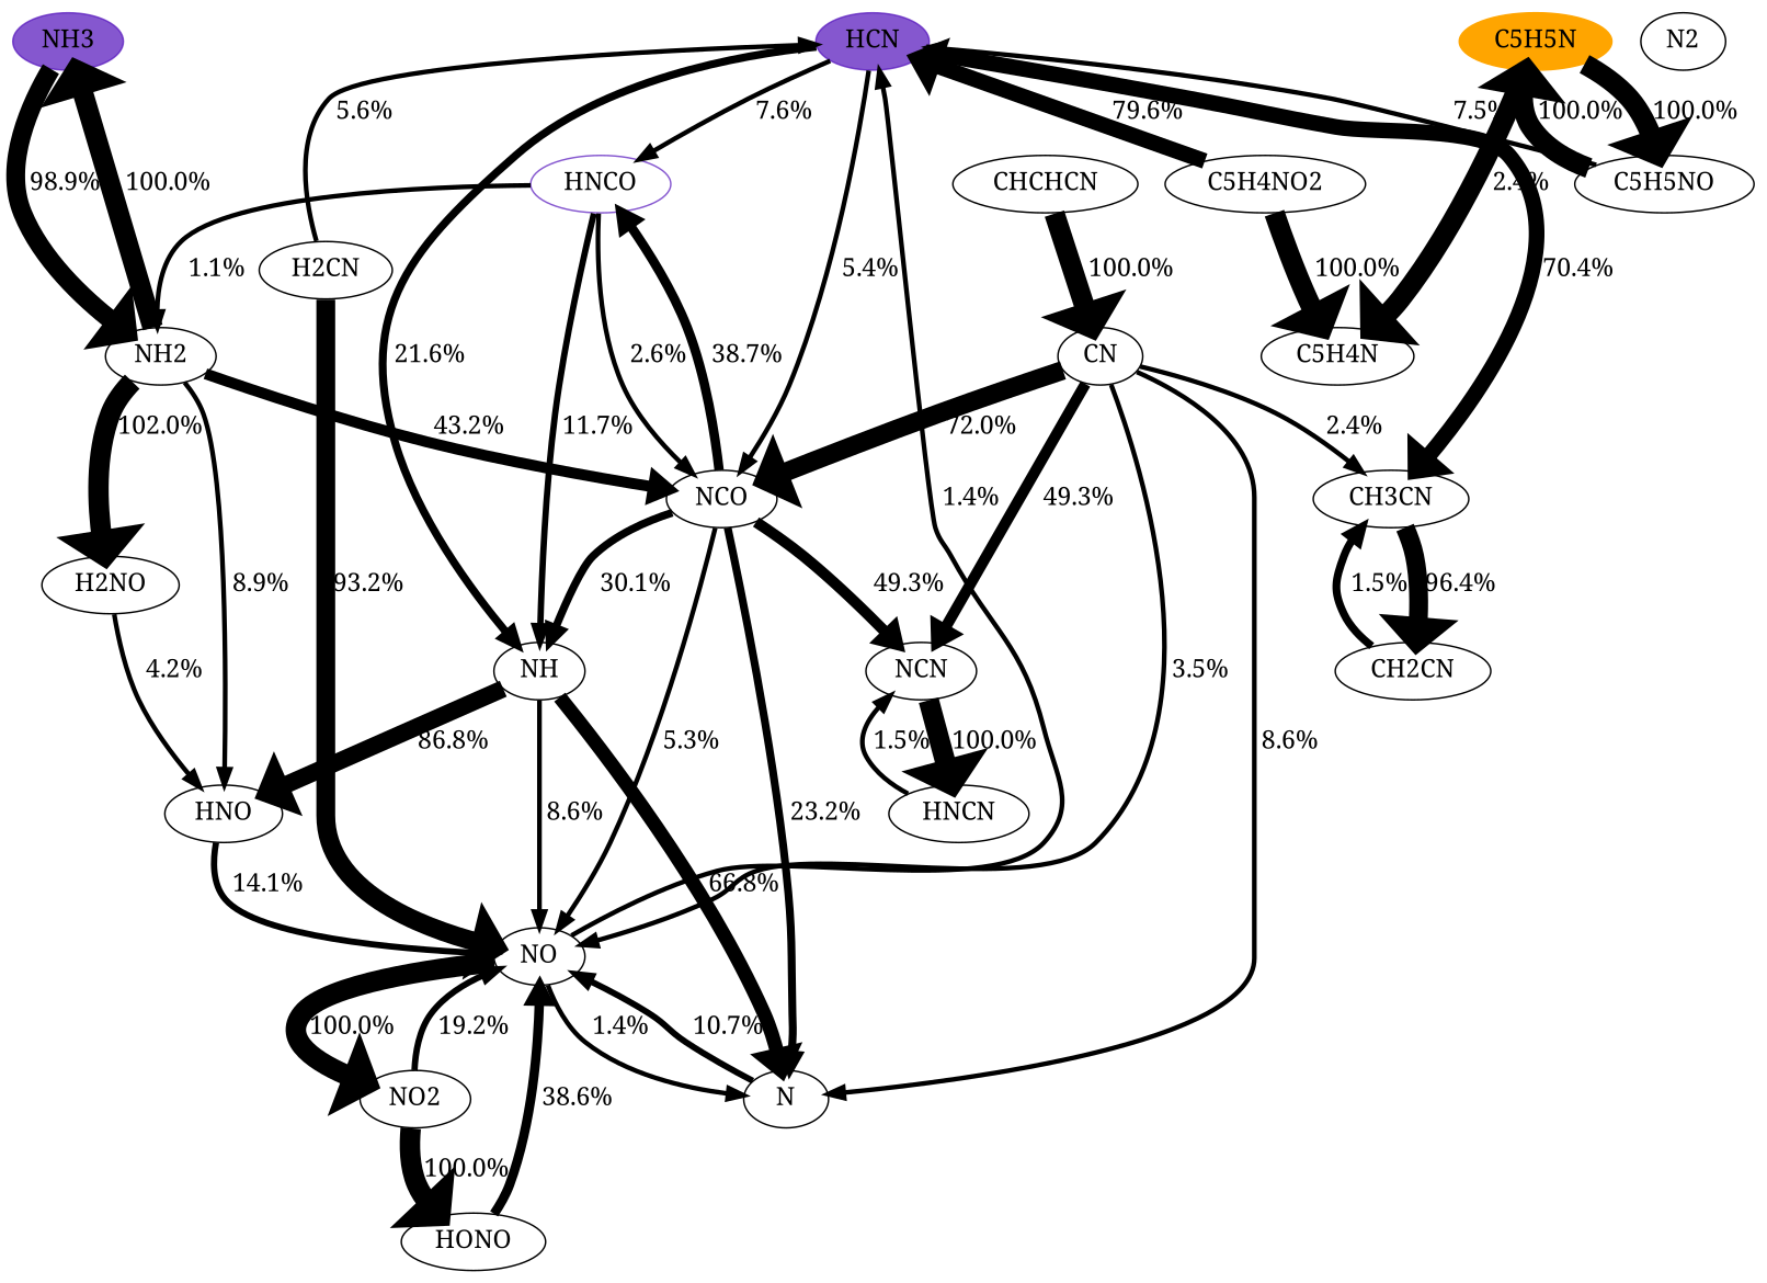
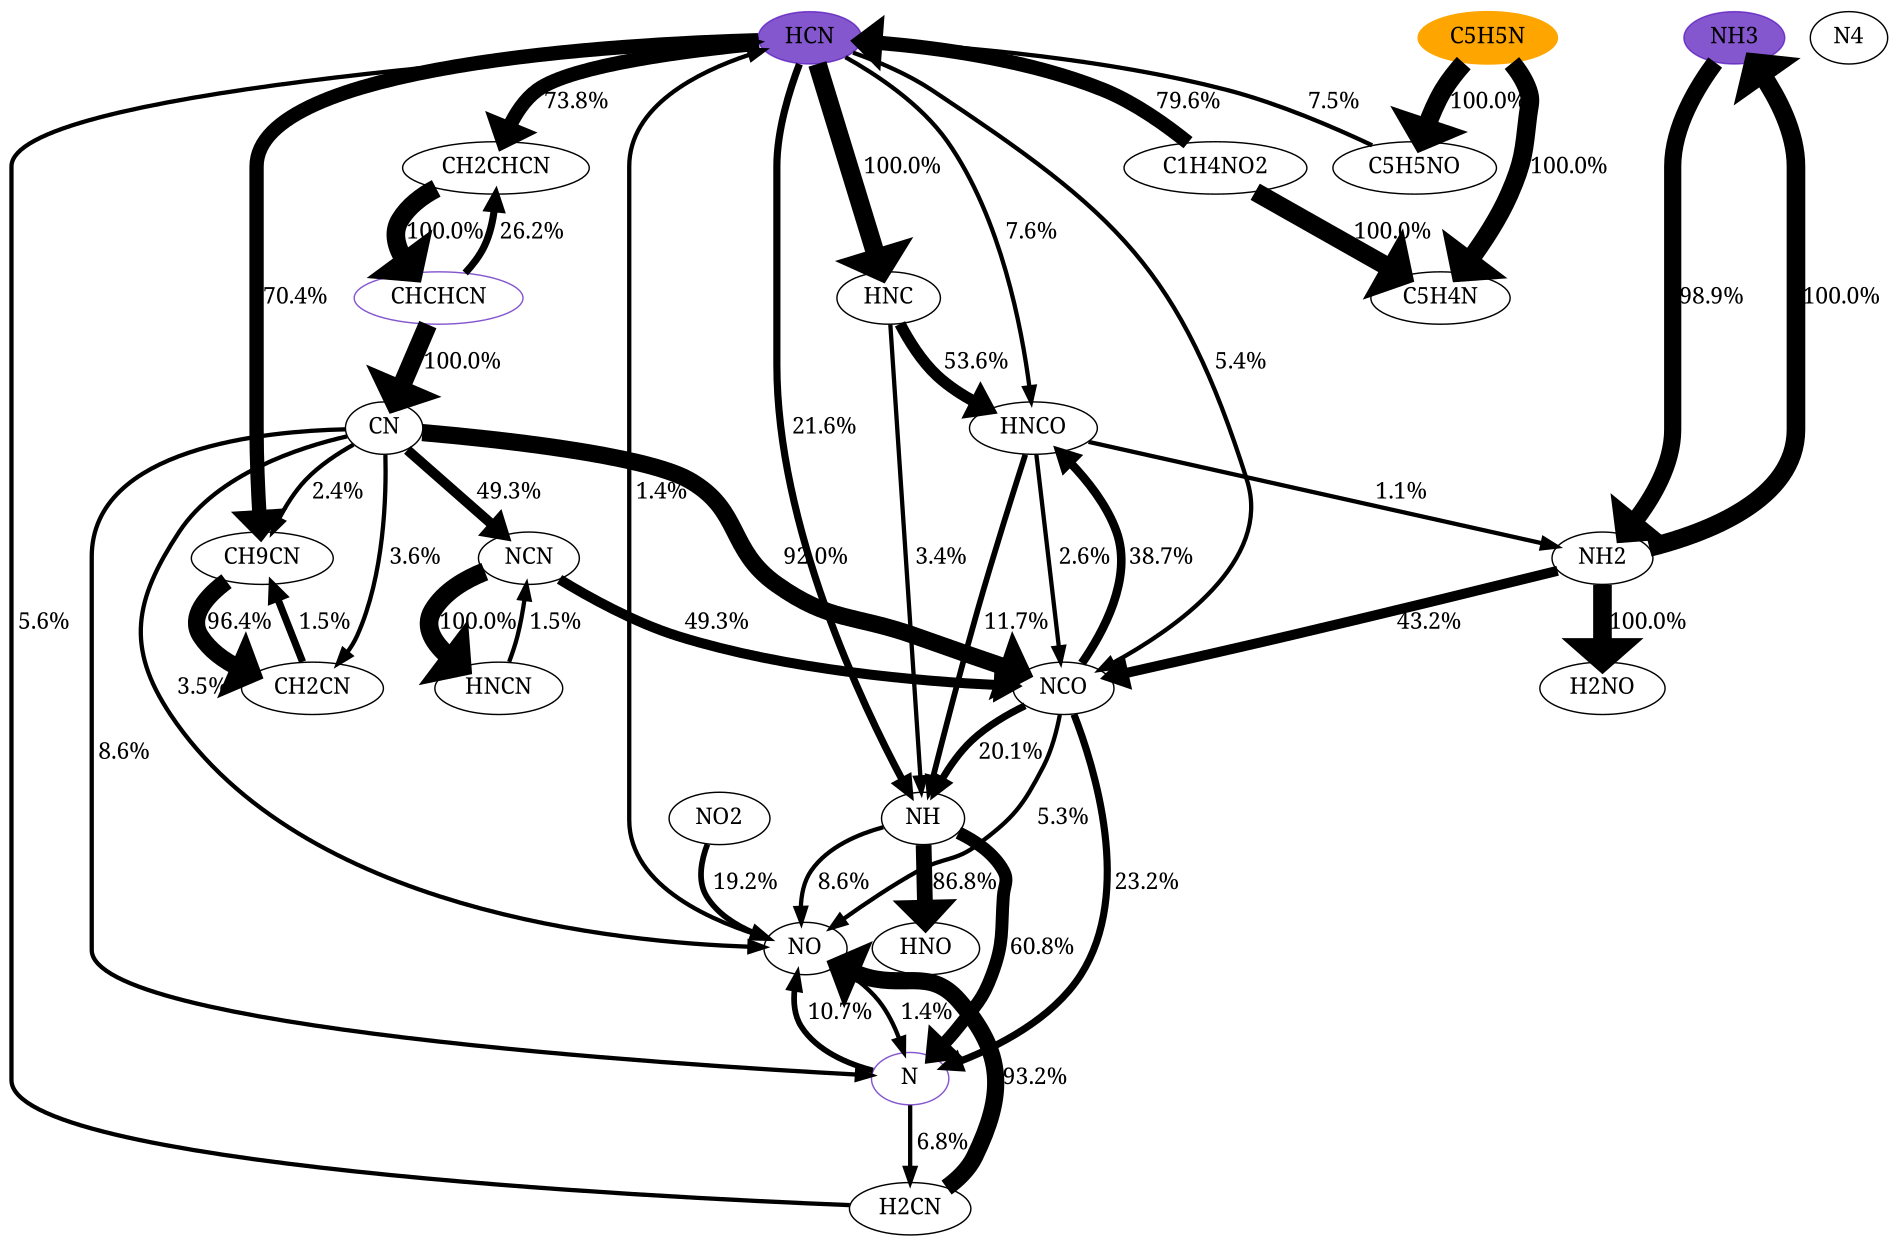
  digraph {
    b="0,0,1558,558"
    rankdir=TB
    splines=True
    node [fontname=serif fontsize=16]
    edge [fontcolor=black fontname=serif fontsize=16 penwidth=3]
    HCN [color="#500dbab1" fillcolor="#500dbab1" style=filled]
    C5H5N [color=orange fillcolor=orange style=filled]
    NH3 [color="#500dbab1" fillcolor="#500dbab1" style=filled]
-   N2
+   N2 [label=N4]
    NH
-   HNCO [color="#500dbab1"]
+   HNC
+   HNCO
    NCO
-   CH3CN
+   CH2CHCN
+   CH3CN [label=CH9CN]
    C5H4N
    C5H5NO
    NH2
    NO
-   N
+   N [color="#500dbab1"]
    NO2
    H2CN
-   HONO
    HNO
    NCN
-   CHCHCN
+   CHCHCN [color="#500dbab1"]
    CH2CN
    H2NO
    HNCN
    CN
-   C5H4NO2
+   C5H4NO2 [label=C1H4NO2]
    subgraph sub_1 {
      rank=source
      HCN
      C5H5N
      NH3
      N2
    }
    HCN -> NH [label=" 21.6%" penwidth=5]
+   HCN -> HNC [label=" 100.0%" penwidth=13]
    HCN -> HNCO [label=" 7.6%"]
    HCN -> NCO [label=" 5.4%"]
+   HCN -> CH2CHCN [label=" 73.8%" penwidth=10]
    HCN -> CH3CN [label=" 70.4%" penwidth=10]
-   C5H5N -> C5H4N [label=" 2.4%" penwidth=13]
+   C5H5N -> C5H4N [label=" 100.0%" penwidth=13]
    C5H5N -> C5H5NO [label=" 100.0%" penwidth=13]
    NH3 -> NH2 [label=" 98.9%" penwidth=12]
    NH -> NO [label=" 8.6%"]
-   NH -> N [label=" 66.8%" penwidth=9]
+   NH -> N [label=" 60.8%" penwidth=9]
    NH -> HNO [label=" 86.8%" penwidth=11]
+   HNC -> NH [label=" 3.4%"]
+   HNC -> HNCO [label=" 53.6%" penwidth=8]
    HNCO -> NH [label=" 11.7%" penwidth=4]
    HNCO -> NCO [label=" 2.6%"]
    HNCO -> NH2 [label=" 1.1%"]
-   NCO -> NH [label=" 30.1%" penwidth=5]
+   NCO -> NH [label=" 20.1%" penwidth=5]
    NCO -> HNCO [label=" 38.7%" penwidth=6]
    NCO -> NO [label=" 5.3%"]
    NCO -> N [label=" 23.2%" penwidth=5]
-   NCO -> NCN [label=" 49.3%" penwidth=7]
+   NCN -> NCO [label=" 49.3%" penwidth=7]
+   CH2CHCN -> CHCHCN [label=" 100.0%" penwidth=13]
    CH3CN -> CH2CN [label=" 96.4%" penwidth=12]
    C5H5NO -> HCN [label=" 7.5%"]
-   C5H5NO -> C5H5N [label=" 100.0%" penwidth=13]
    NH2 -> NH3 [label=" 100.0%" penwidth=13]
    NH2 -> NCO [label=" 43.2%" penwidth=7]
-   NH2 -> HNO [label=" 8.9%"]
-   NH2 -> H2NO [label=" 102.0%" penwidth=13]
+   NH2 -> H2NO [label=" 100.0%" penwidth=13]
    NO -> HCN [label=" 1.4%"]
    NO -> N [label=" 1.4%"]
-   NO -> NO2 [label=" 100.0%" penwidth=13]
    N -> NO [label=" 10.7%" penwidth=4]
+   N -> H2CN [label=" 6.8%"]
    NO2 -> NO [label=" 19.2%" penwidth=4]
-   NO2 -> HONO [label=" 100.0%" penwidth=13]
    H2CN -> HCN [label=" 5.6%"]
    H2CN -> NO [label=" 93.2%" penwidth=12]
-   HONO -> NO [label=" 38.6%" penwidth=6]
-   HNO -> NO [label=" 14.1%" penwidth=4]
    NCN -> HNCN [label=" 100.0%" penwidth=13]
+   CHCHCN -> CH2CHCN [label=" 26.2%" penwidth=5]
    CHCHCN -> CN [label=" 100.0%" penwidth=13]
    CH2CN -> CH3CN [label=" 1.5%" penwidth=5]
-   H2NO -> HNO [label=" 4.2%"]
    HNCN -> NCN [label=" 1.5%"]
-   CN -> NCO [label=" 72.0%" penwidth=12]
+   CN -> NCO [label=" 92.0%" penwidth=12]
    CN -> CH3CN [label=" 2.4%"]
    CN -> NO [label=" 3.5%"]
    CN -> N [label=" 8.6%"]
    CN -> NCN [label=" 49.3%" penwidth=7]
+   CN -> CH2CN [label=" 3.6%"]
    C5H4NO2 -> HCN [label=" 79.6%" penwidth=10]
    C5H4NO2 -> C5H4N [label=" 100.0%" penwidth=13]
  }
